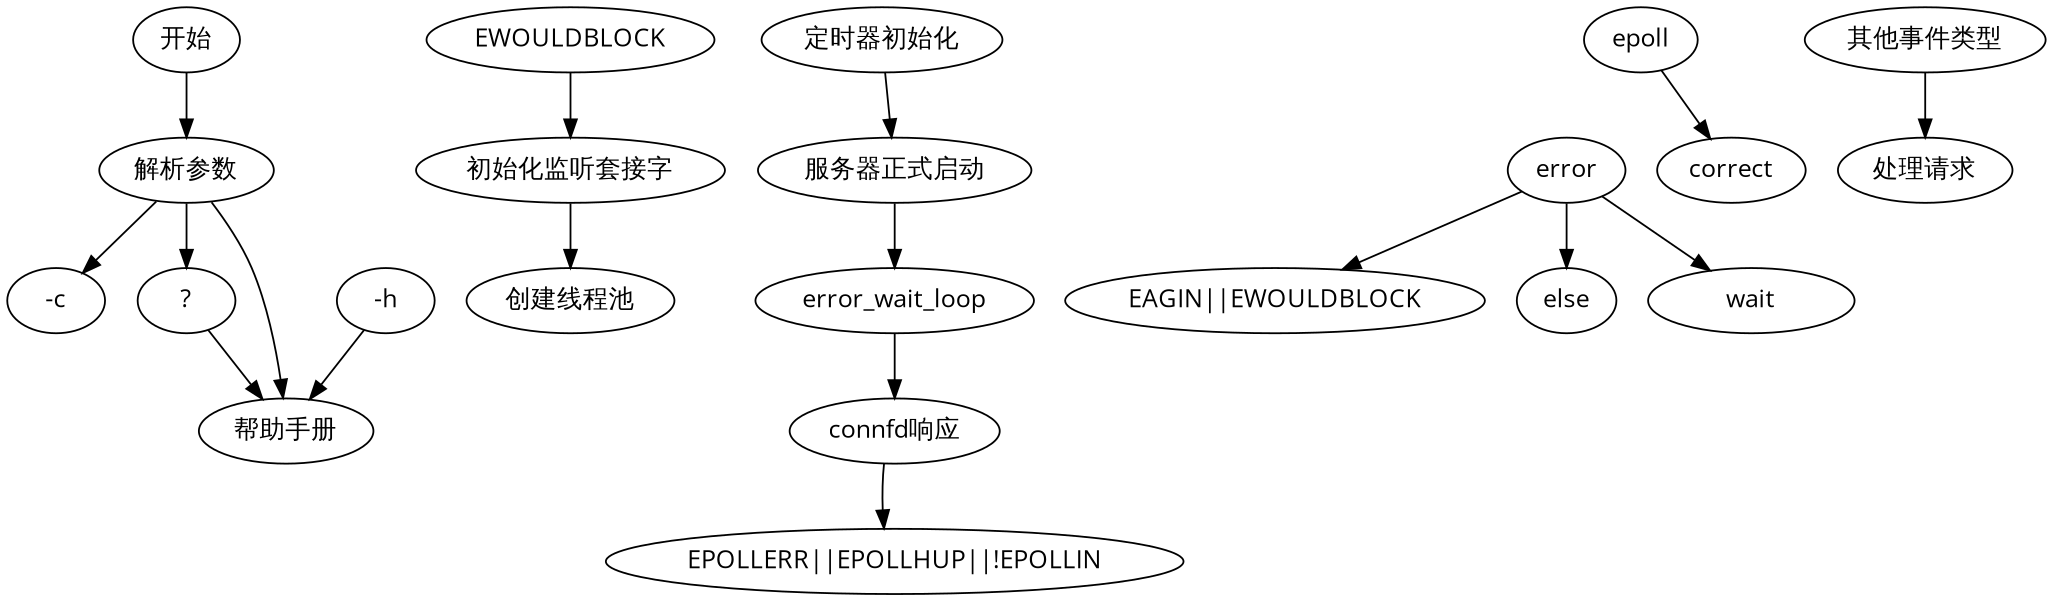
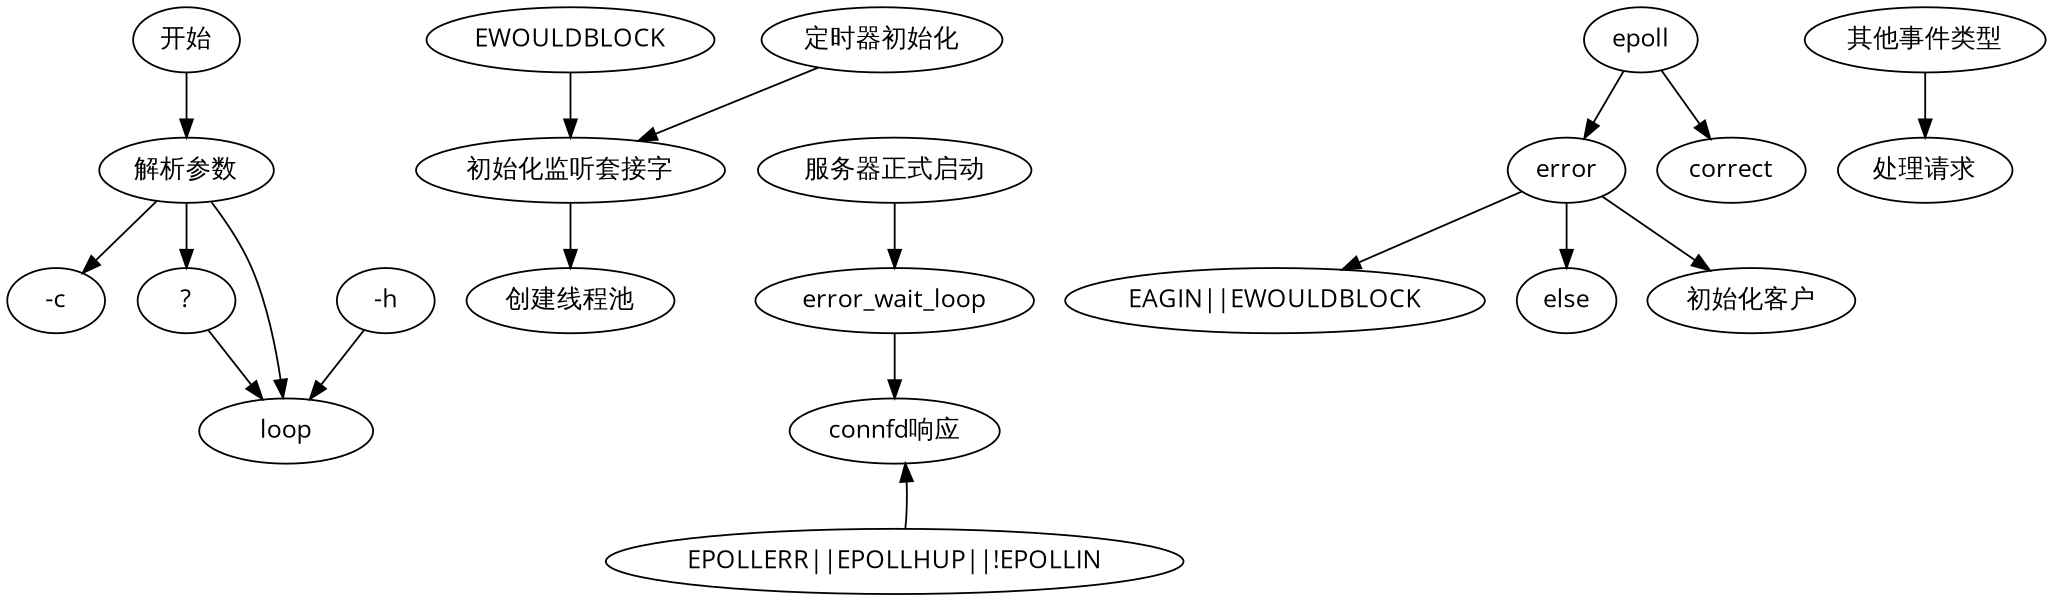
  digraph {
    fontname="Open Sans"
    node [fontname="Open Sans"]
    edge [fontname="Open Sans"]
    "开始"
    "解析参数"
    "-c"
    "?"
-   "帮助手册"
+   "帮助手册" [label=loop]
    "-h"
    n7 [label=EWOULDBLOCK]
    "初始化监听套接字"
    "创建线程池"
    "定时器初始化"
    "服务器正式启动"
    n12 [label=error_wait_loop]
    "connfd响应"
    "EPOLLERR||EPOLLHUP||!EPOLLIN"
    n15 [label=epoll]
    error
    correct
    "其他事件类型"
    "处理请求"
    "EAGIN||EWOULDBLOCK"
    else
-   "初始化客户" [label=wait]
+   "初始化客户"
    "开始" -> "解析参数"
    "解析参数" -> "-c"
    "解析参数" -> "?"
    "解析参数" -> "帮助手册"
    "?" -> "帮助手册"
    "-h" -> "帮助手册"
    n7 -> "初始化监听套接字"
    "初始化监听套接字" -> "创建线程池"
-   "定时器初始化" -> "服务器正式启动"
+   "定时器初始化" -> "初始化监听套接字"
    "服务器正式启动" -> n12
    n12 -> "connfd响应"
-   "connfd响应" -> "EPOLLERR||EPOLLHUP||!EPOLLIN"
+   "EPOLLERR||EPOLLHUP||!EPOLLIN" -> "connfd响应"
+   n15 -> error
    n15 -> correct
    error -> "EAGIN||EWOULDBLOCK"
    error -> else
    error -> "初始化客户"
    "其他事件类型" -> "处理请求"
  }
